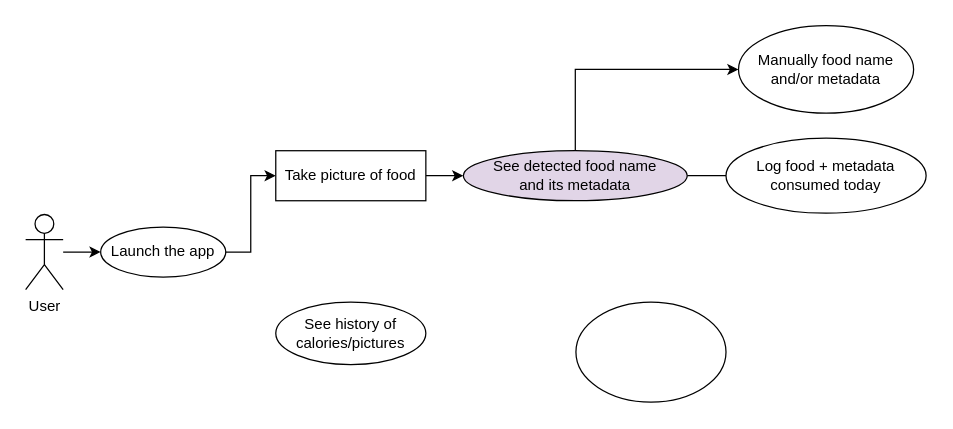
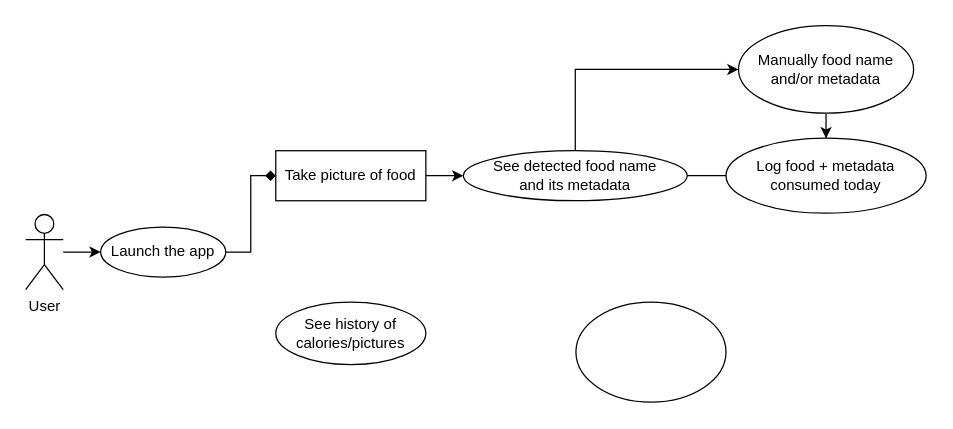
  <mxCell id="0" />
  <mxCell id="1" parent="0" />
  <mxCell id="2" style="edgeStyle=orthogonalEdgeStyle;rounded=0;orthogonalLoop=1;jettySize=auto;html=1;entryX=0;entryY=0.5;entryDx=0;entryDy=0;" edge="1" parent="1" source="3" target="5"><mxGeometry relative="1" as="geometry" /></mxCell>
  <mxCell id="3" value="User" style="shape=umlActor;verticalLabelPosition=bottom;verticalAlign=top;html=1;outlineConnect=0;" vertex="1" parent="1"><mxGeometry x="20" y="171" width="30" height="60" as="geometry" /></mxCell>
- <mxCell id="4" style="edgeStyle=orthogonalEdgeStyle;rounded=0;orthogonalLoop=1;jettySize=auto;html=1;entryX=0;entryY=0.5;entryDx=0;entryDy=0;" edge="1" parent="1" source="5" target="7"><mxGeometry relative="1" as="geometry" /></mxCell>
+ <mxCell id="4" style="edgeStyle=orthogonalEdgeStyle;rounded=0;orthogonalLoop=1;jettySize=auto;html=1;entryX=0;entryY=0.5;entryDx=0;entryDy=0;endArrow=diamond;" edge="1" parent="1" source="5" target="7"><mxGeometry relative="1" as="geometry" /></mxCell>
  <mxCell id="5" value="Launch the app" style="ellipse;whiteSpace=wrap;html=1;" vertex="1" parent="1"><mxGeometry x="80" y="181" width="100" height="40" as="geometry" /></mxCell>
  <mxCell id="6" style="edgeStyle=orthogonalEdgeStyle;rounded=0;orthogonalLoop=1;jettySize=auto;html=1;entryX=0;entryY=0.5;entryDx=0;entryDy=0;" edge="1" parent="1" source="7" target="11"><mxGeometry relative="1" as="geometry" /></mxCell>
  <mxCell id="7" value="Take picture of food" style="whiteSpace=wrap;html=1;rounded=0;" vertex="1" parent="1"><mxGeometry x="220" y="120" width="120" height="40" as="geometry" /></mxCell>
  <mxCell id="8" value="See history of calories/pictures" style="ellipse;whiteSpace=wrap;html=1;" vertex="1" parent="1"><mxGeometry x="220" y="241" width="120" height="50" as="geometry" /></mxCell>
  <mxCell id="9" style="edgeStyle=orthogonalEdgeStyle;rounded=0;orthogonalLoop=1;jettySize=auto;html=1;entryX=0;entryY=0.5;entryDx=0;entryDy=0;" edge="1" parent="1" source="11" target="13"><mxGeometry relative="1" as="geometry"><mxPoint x="459.5" y="60" as="targetPoint" /><Array as="points"><mxPoint x="460" y="55" /></Array></mxGeometry></mxCell>
  <mxCell id="10" style="edgeStyle=orthogonalEdgeStyle;rounded=0;orthogonalLoop=1;jettySize=auto;html=1;entryX=0;entryY=0.5;entryDx=0;entryDy=0;endArrow=none;" edge="1" parent="1" source="11" target="14"><mxGeometry relative="1" as="geometry" /></mxCell>
- <mxCell id="11" value="See detected food name &lt;br&gt;and its metadata" style="ellipse;whiteSpace=wrap;html=1;fillColor=#e1d5e7;" vertex="1" parent="1"><mxGeometry x="370" y="120" width="179" height="40" as="geometry" /></mxCell>
+ <mxCell id="11" value="See detected food name &lt;br&gt;and its metadata" style="ellipse;whiteSpace=wrap;html=1;" vertex="1" parent="1"><mxGeometry x="370" y="120" width="179" height="40" as="geometry" /></mxCell>
+ <mxCell id="12" style="edgeStyle=orthogonalEdgeStyle;rounded=0;orthogonalLoop=1;jettySize=auto;html=1;entryX=0.5;entryY=0;entryDx=0;entryDy=0;" edge="1" parent="1" source="13" target="14"><mxGeometry relative="1" as="geometry" /></mxCell>
  <mxCell id="13" value="Manually food name and/or metadata" style="ellipse;whiteSpace=wrap;html=1;" vertex="1" parent="1"><mxGeometry x="590" y="20" width="140" height="70" as="geometry" /></mxCell>
  <mxCell id="14" value="Log food + metadata consumed today" style="ellipse;whiteSpace=wrap;html=1;" vertex="1" parent="1"><mxGeometry x="580" y="110" width="160" height="60" as="geometry" /></mxCell>
  <mxCell id="15" value="" style="ellipse;whiteSpace=wrap;html=1;" vertex="1" parent="1"><mxGeometry x="460" y="241" width="120" height="80" as="geometry" /></mxCell>
